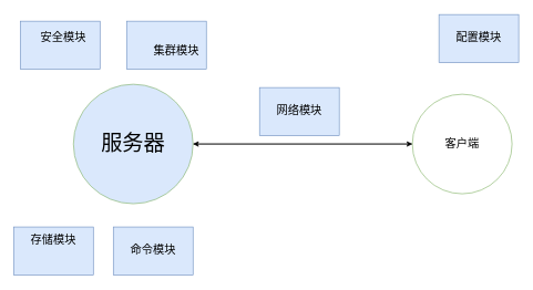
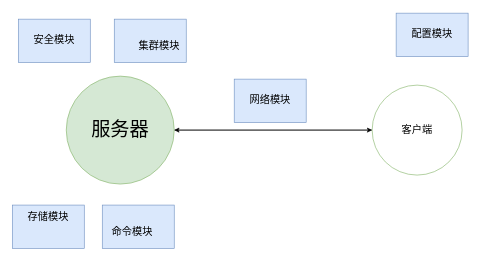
  <mxCell id="0" />
  <mxCell id="1" parent="0" />
  <mxCell id="2" style="edgeStyle=orthogonalEdgeStyle;rounded=0;orthogonalLoop=1;jettySize=auto;html=1;exitX=1;exitY=0.5;exitDx=0;exitDy=0;fontSize=20;" edge="1" parent="1" source="3" target="5"><mxGeometry relative="1" as="geometry" /></mxCell>
- <mxCell id="3" value="&lt;font style=&quot;font-size: 32px;&quot;&gt;服务器&lt;/font&gt;" style="ellipse;whiteSpace=wrap;html=1;aspect=fixed;fontSize=17;fillColor=#dae8fc;strokeColor=#82b366;" vertex="1" parent="1"><mxGeometry x="110" y="126" width="180" height="180" as="geometry" /></mxCell>
+ <mxCell id="3" value="&lt;font style=&quot;font-size: 32px;&quot;&gt;服务器&lt;/font&gt;" style="ellipse;whiteSpace=wrap;html=1;aspect=fixed;fontSize=17;fillColor=#d5e8d4;strokeColor=#82b366;" vertex="1" parent="1"><mxGeometry x="110" y="126" width="180" height="180" as="geometry" /></mxCell>
  <mxCell id="4" style="edgeStyle=orthogonalEdgeStyle;rounded=0;orthogonalLoop=1;jettySize=auto;html=1;exitX=0;exitY=0.5;exitDx=0;exitDy=0;entryX=1;entryY=0.5;entryDx=0;entryDy=0;fontSize=20;" edge="1" parent="1" source="5" target="3"><mxGeometry relative="1" as="geometry" /></mxCell>
  <mxCell id="5" value="客户端" style="ellipse;whiteSpace=wrap;html=1;aspect=fixed;fontSize=17;fillColor=#ffffff;strokeColor=#82b366;" vertex="1" parent="1"><mxGeometry x="620" y="141" width="150" height="150" as="geometry" /></mxCell>
  <mxCell id="6" value="" style="group" vertex="1" connectable="0" parent="1"><mxGeometry x="30" y="30.999" width="120" height="72.414" as="geometry" /></mxCell>
  <mxCell id="7" value="" style="rounded=0;whiteSpace=wrap;html=1;fillColor=#dae8fc;strokeColor=#6c8ebf;container=0;" vertex="1" parent="6"><mxGeometry width="120" height="72.414" as="geometry" /></mxCell>
- <mxCell id="8" value="&lt;span style=&quot;font-size: 17px;&quot;&gt;安全模块&lt;/span&gt;" style="text;html=1;strokeColor=none;fillColor=none;align=center;verticalAlign=middle;whiteSpace=wrap;rounded=0;container=0;" vertex="1" parent="6"><mxGeometry x="25" y="8.103" width="80" height="36.207" as="geometry" /></mxCell>
+ <mxCell id="8" value="&lt;span style=&quot;font-size: 17px;&quot;&gt;安全模块&lt;/span&gt;" style="text;html=1;strokeColor=none;fillColor=none;align=center;verticalAlign=middle;whiteSpace=wrap;rounded=0;container=0;" vertex="1" parent="6"><mxGeometry x="20" y="18.103" width="80" height="36.207" as="geometry" /></mxCell>
  <mxCell id="9" value="" style="group" vertex="1" connectable="0" parent="1"><mxGeometry x="170" y="340.997" width="120" height="72.414" as="geometry" /></mxCell>
  <mxCell id="10" value="" style="group" vertex="1" connectable="0" parent="9"><mxGeometry width="120" height="72.414" as="geometry" /></mxCell>
  <mxCell id="11" value="" style="rounded=0;whiteSpace=wrap;html=1;fillColor=#dae8fc;strokeColor=#6c8ebf;container=0;" vertex="1" parent="10"><mxGeometry width="120" height="72.414" as="geometry" /></mxCell>
- <mxCell id="12" value="&lt;font style=&quot;font-size: 17px;&quot;&gt;命令模块&lt;/font&gt;" style="text;html=1;strokeColor=none;fillColor=none;align=center;verticalAlign=middle;whiteSpace=wrap;rounded=0;container=0;" vertex="1" parent="10"><mxGeometry x="20" y="18.103" width="80" height="36.207" as="geometry" /></mxCell>
+ <mxCell id="12" value="&lt;font style=&quot;font-size: 17px;&quot;&gt;命令模块&lt;/font&gt;" style="text;html=1;strokeColor=none;fillColor=none;align=center;verticalAlign=middle;whiteSpace=wrap;rounded=0;container=0;" vertex="1" parent="10"><mxGeometry x="10" y="28.103" width="80" height="36.207" as="geometry" /></mxCell>
  <mxCell id="13" value="" style="group" vertex="1" connectable="0" parent="1"><mxGeometry x="660" y="20.997" width="120" height="72.414" as="geometry" /></mxCell>
  <mxCell id="14" value="" style="rounded=0;whiteSpace=wrap;html=1;fillColor=#dae8fc;strokeColor=#6c8ebf;container=0;" vertex="1" parent="13"><mxGeometry width="120" height="72.414" as="geometry" /></mxCell>
  <mxCell id="15" value="&lt;font style=&quot;font-size: 17px;&quot;&gt;配置模块&lt;/font&gt;" style="text;html=1;strokeColor=none;fillColor=none;align=center;verticalAlign=middle;whiteSpace=wrap;rounded=0;container=0;" vertex="1" parent="13"><mxGeometry x="20" y="18.103" width="80" height="36.207" as="geometry" /></mxCell>
  <mxCell id="16" value="" style="group" vertex="1" connectable="0" parent="1"><mxGeometry x="20" y="340.999" width="120" height="72.414" as="geometry" /></mxCell>
  <mxCell id="17" value="" style="rounded=0;whiteSpace=wrap;html=1;fillColor=#dae8fc;strokeColor=#6c8ebf;container=0;" vertex="1" parent="16"><mxGeometry width="120" height="72.414" as="geometry" /></mxCell>
  <mxCell id="18" value="&lt;font style=&quot;font-size: 17px;&quot;&gt;存储模块&lt;/font&gt;" style="text;html=1;strokeColor=none;fillColor=none;align=center;verticalAlign=middle;whiteSpace=wrap;rounded=0;container=0;" vertex="1" parent="16"><mxGeometry x="20" y="3.103" width="80" height="36.207" as="geometry" /></mxCell>
  <mxCell id="19" value="" style="group" vertex="1" connectable="0" parent="1"><mxGeometry x="190" y="30.998" width="120" height="72.414" as="geometry" /></mxCell>
  <mxCell id="20" value="" style="rounded=0;whiteSpace=wrap;html=1;fillColor=#dae8fc;strokeColor=#6c8ebf;container=0;" vertex="1" parent="19"><mxGeometry width="120" height="72.414" as="geometry" /></mxCell>
  <mxCell id="21" value="&lt;span style=&quot;font-size: 17px;&quot;&gt;集群模块&lt;/span&gt;" style="text;html=1;strokeColor=none;fillColor=none;align=center;verticalAlign=middle;whiteSpace=wrap;rounded=0;container=0;" vertex="1" parent="19"><mxGeometry x="35" y="28.103" width="80" height="36.207" as="geometry" /></mxCell>
  <mxCell id="22" style="edgeStyle=orthogonalEdgeStyle;rounded=0;orthogonalLoop=1;jettySize=auto;html=1;exitX=0.5;exitY=1;exitDx=0;exitDy=0;fontSize=17;" edge="1" parent="19" source="21" target="21"><mxGeometry relative="1" as="geometry" /></mxCell>
  <mxCell id="23" value="" style="group" vertex="1" connectable="0" parent="1"><mxGeometry x="390" y="130.998" width="120" height="72.414" as="geometry" /></mxCell>
  <mxCell id="24" value="" style="rounded=0;whiteSpace=wrap;html=1;fillColor=#dae8fc;strokeColor=#6c8ebf;container=0;" vertex="1" parent="23"><mxGeometry width="120" height="72.414" as="geometry" /></mxCell>
  <mxCell id="25" value="&lt;span style=&quot;font-size: 17px;&quot;&gt;网络模块&lt;/span&gt;" style="text;html=1;strokeColor=none;fillColor=none;align=center;verticalAlign=middle;whiteSpace=wrap;rounded=0;container=0;" vertex="1" parent="23"><mxGeometry x="20" y="18.103" width="80" height="36.207" as="geometry" /></mxCell>
  <mxCell id="26" style="edgeStyle=orthogonalEdgeStyle;rounded=0;orthogonalLoop=1;jettySize=auto;html=1;exitX=0.5;exitY=1;exitDx=0;exitDy=0;fontSize=17;" edge="1" parent="23" source="25" target="25"><mxGeometry relative="1" as="geometry" /></mxCell>
